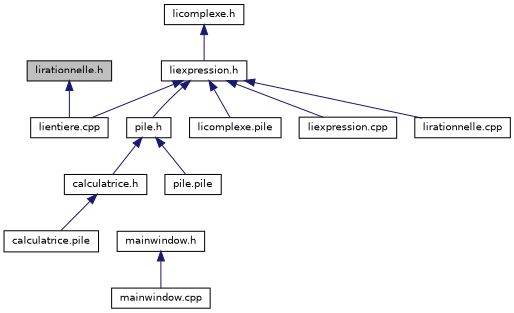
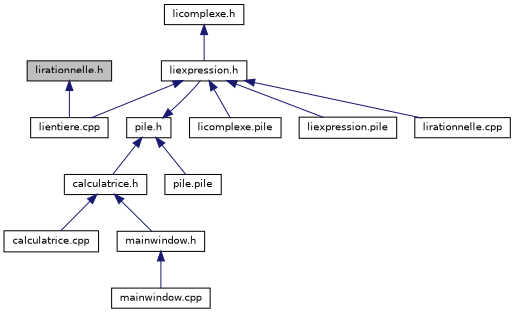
  digraph {
    node [color=black fillcolor=white fontname=Helvetica fontsize=10 shape=record style=filled]
    edge [color=midnightblue dir=back fontname=Helvetica fontsize=10 labelfontname=Helvetica labelfontsize=10 style=solid]
    n1 [fillcolor=grey75 fontcolor=black height=0.2 label="lirationnelle.h" width=0.4]
    n2 [height=0.2 label="lientiere.cpp" width=0.4]
    n3 [height=0.2 label="licomplexe.h" width=0.4]
    n4 [height=0.2 label="liexpression.h" width=0.4]
    n5 [height=0.2 label="pile.h" width=0.4]
    n6 [height=0.2 label="licomplexe.pile" width=0.4]
-   n7 [height=0.2 label="liexpression.cpp" width=0.4]
+   n7 [height=0.2 label="liexpression.pile" width=0.4]
    n8 [height=0.2 label="lirationnelle.cpp" width=0.4]
    n9 [height=0.2 label="calculatrice.h" width=0.4]
    n10 [height=0.2 label="pile.pile" width=0.4]
-   n11 [height=0.2 label="calculatrice.pile" width=0.4]
+   n11 [height=0.2 label="calculatrice.cpp" width=0.4]
    n12 [height=0.2 label="mainwindow.h" width=0.4]
    n13 [height=0.2 label="mainwindow.cpp" width=0.4]
    n1 -> n2
    n3 -> n4
    n4 -> n2
-   n4 -> n5
+   n5 -> n4
    n4 -> n6
    n4 -> n7
    n4 -> n8
    n5 -> n9
    n5 -> n10
    n9 -> n11
+   n9 -> n12
    n12 -> n13
  }
